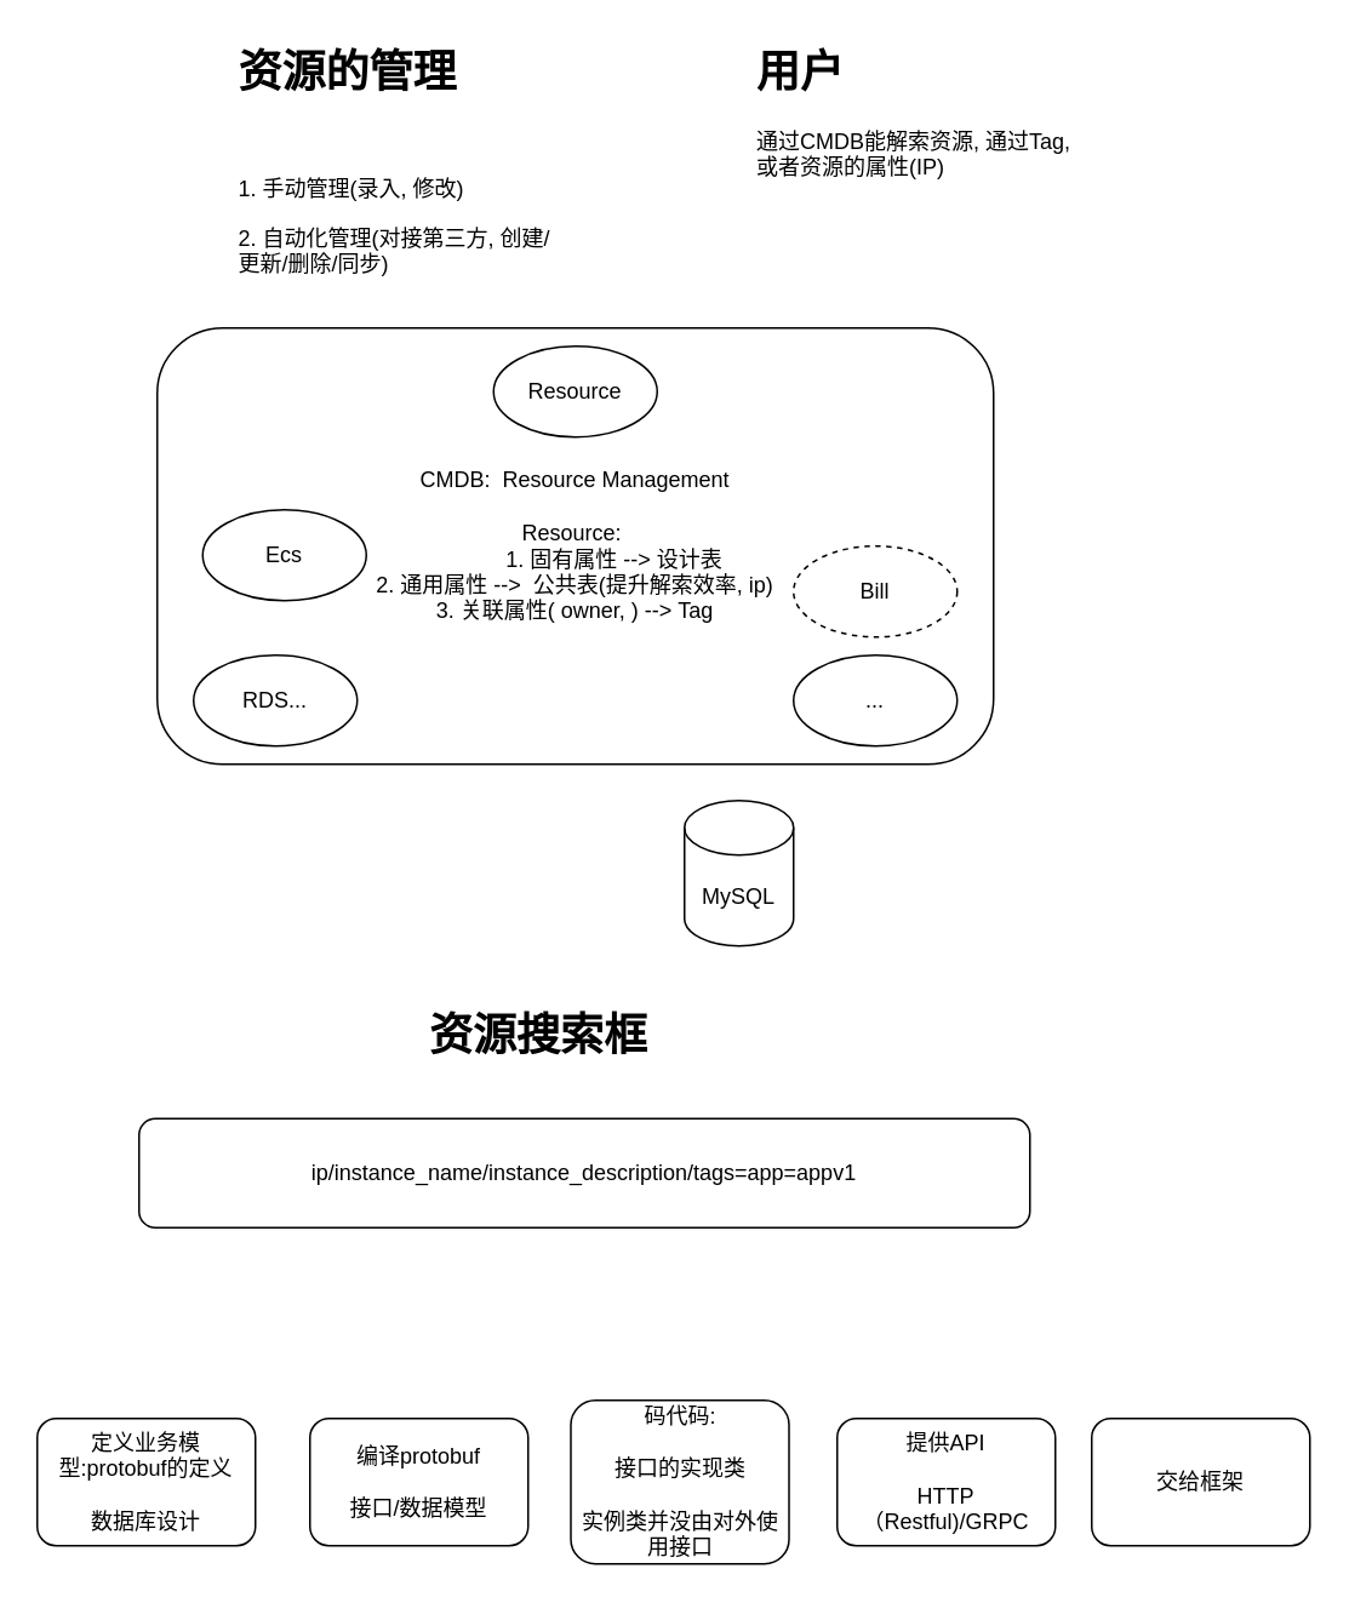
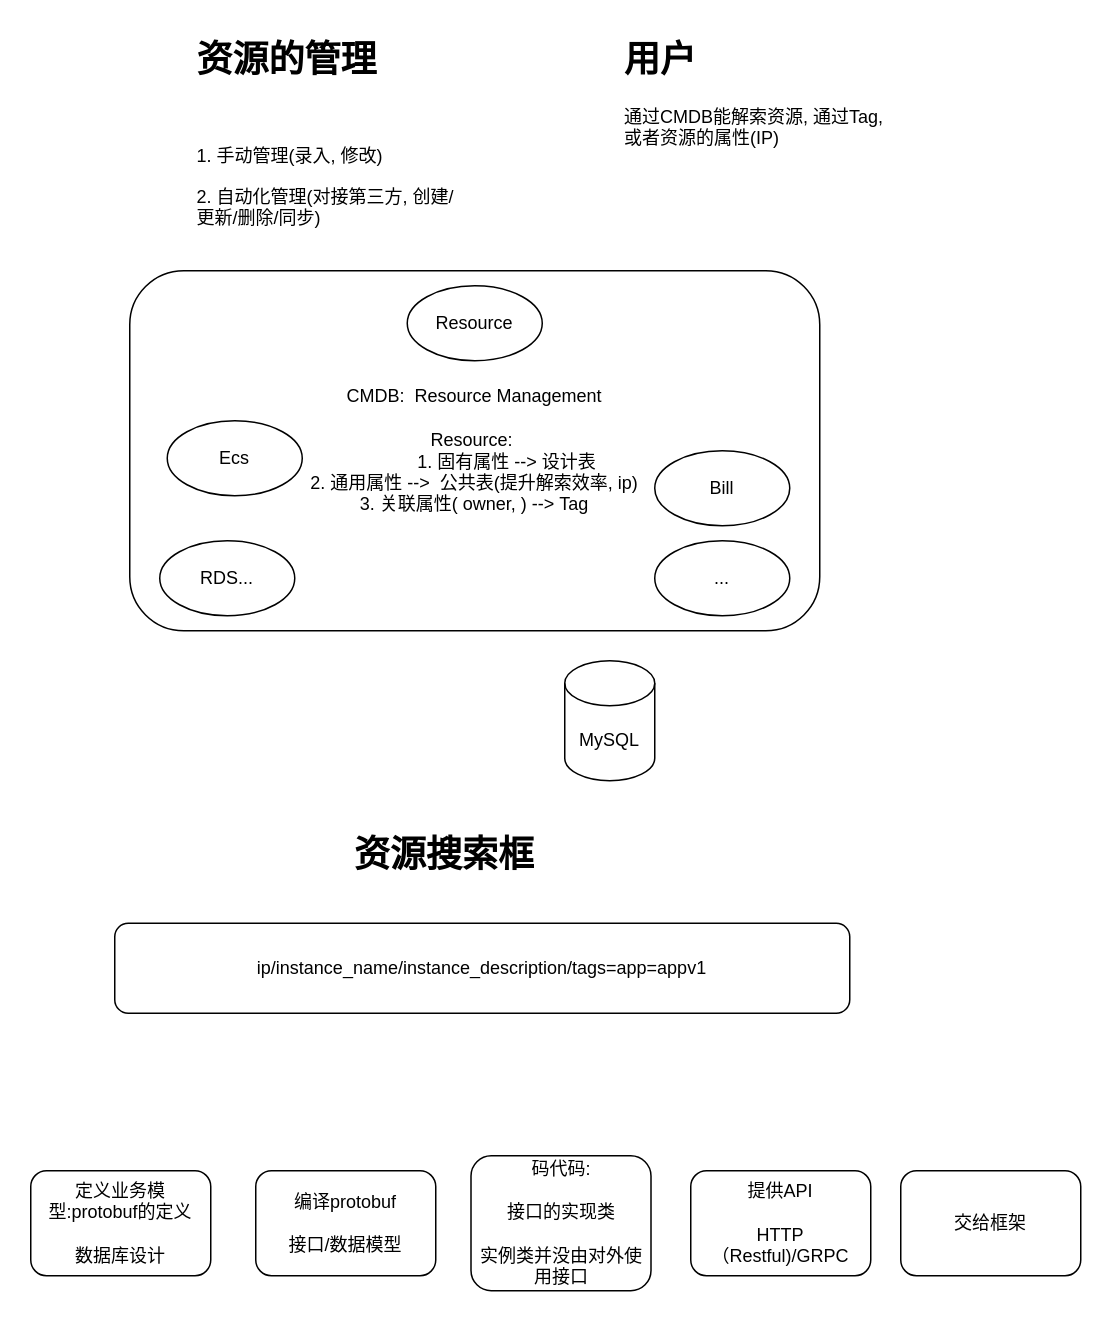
  <mxCell id="0" />
  <mxCell id="1" parent="0" />
  <mxCell id="2" value="CMDB:&amp;nbsp; Resource Management&lt;br&gt;&lt;br&gt;Resource:&amp;nbsp;&lt;br&gt;&amp;nbsp; &amp;nbsp; &amp;nbsp; &amp;nbsp; &amp;nbsp; &amp;nbsp; &amp;nbsp;1. 固有属性 --&amp;gt; 设计表&lt;br&gt;2. 通用属性 --&amp;gt;&amp;nbsp; 公共表(提升解索效率, ip)&lt;br&gt;3. 关联属性( owner, ) --&amp;gt; Tag" style="rounded=1;whiteSpace=wrap;html=1;" parent="1" vertex="1"><mxGeometry x="86" y="180" width="460" height="240" as="geometry" /></mxCell>
  <mxCell id="3" value="MySQL" style="shape=cylinder3;whiteSpace=wrap;html=1;boundedLbl=1;backgroundOutline=1;size=15;" parent="1" vertex="1"><mxGeometry x="376" y="440" width="60" height="80" as="geometry" /></mxCell>
  <mxCell id="4" value="Ecs" style="ellipse;whiteSpace=wrap;html=1;" parent="1" vertex="1"><mxGeometry x="111" y="280" width="90" height="50" as="geometry" /></mxCell>
- <mxCell id="5" value="Bill" style="ellipse;whiteSpace=wrap;html=1;dashed=1;" parent="1" vertex="1"><mxGeometry x="436" y="300" width="90" height="50" as="geometry" /></mxCell>
+ <mxCell id="5" value="Bill" style="ellipse;whiteSpace=wrap;html=1;" parent="1" vertex="1"><mxGeometry x="436" y="300" width="90" height="50" as="geometry" /></mxCell>
  <mxCell id="6" value="RDS..." style="ellipse;whiteSpace=wrap;html=1;" parent="1" vertex="1"><mxGeometry x="106" y="360" width="90" height="50" as="geometry" /></mxCell>
  <mxCell id="7" value="..." style="ellipse;whiteSpace=wrap;html=1;" parent="1" vertex="1"><mxGeometry x="436" y="360" width="90" height="50" as="geometry" /></mxCell>
  <mxCell id="8" value="&lt;h1&gt;用户&lt;/h1&gt;&lt;p&gt;通过CMDB能解索资源, 通过Tag, 或者资源的属性(IP)&lt;/p&gt;" style="text;html=1;strokeColor=none;fillColor=none;spacing=5;spacingTop=-20;whiteSpace=wrap;overflow=hidden;rounded=0;" parent="1" vertex="1"><mxGeometry x="411" y="20" width="190" height="120" as="geometry" /></mxCell>
  <mxCell id="9" value="&lt;h1&gt;资源的管理&lt;/h1&gt;&lt;p&gt;&lt;br&gt;&lt;/p&gt;&lt;p&gt;1. 手动管理(录入, 修改)&lt;br&gt;&lt;/p&gt;&lt;p&gt;2. 自动化管理(对接第三方, 创建/更新/删除/同步)&lt;/p&gt;" style="text;html=1;strokeColor=none;fillColor=none;spacing=5;spacingTop=-20;whiteSpace=wrap;overflow=hidden;rounded=0;" parent="1" vertex="1"><mxGeometry x="126" y="20" width="190" height="140" as="geometry" /></mxCell>
  <mxCell id="10" value="ip/instance_name/instance_description/tags=app=appv1" style="rounded=1;whiteSpace=wrap;html=1;" vertex="1" parent="1"><mxGeometry x="76" y="615" width="490" height="60" as="geometry" /></mxCell>
  <mxCell id="11" value="&lt;h1&gt;资源搜索框&lt;/h1&gt;" style="text;html=1;strokeColor=none;fillColor=none;spacing=5;spacingTop=-20;whiteSpace=wrap;overflow=hidden;rounded=0;" vertex="1" parent="1"><mxGeometry x="231" y="550" width="180" height="45" as="geometry" /></mxCell>
  <mxCell id="12" value="定义业务模型:protobuf的定义&lt;br&gt;&lt;br&gt;数据库设计" style="rounded=1;whiteSpace=wrap;html=1;" vertex="1" parent="1"><mxGeometry x="20" y="780" width="120" height="70" as="geometry" /></mxCell>
  <mxCell id="13" value="编译protobuf&lt;br&gt;&lt;br&gt;接口/数据模型" style="rounded=1;whiteSpace=wrap;html=1;" vertex="1" parent="1"><mxGeometry x="170" y="780" width="120" height="70" as="geometry" /></mxCell>
  <mxCell id="14" value="码代码:&lt;br&gt;&lt;br&gt;接口的实现类&lt;br&gt;&lt;br&gt;实例类并没由对外使用接口" style="rounded=1;whiteSpace=wrap;html=1;" vertex="1" parent="1"><mxGeometry x="313.5" y="770" width="120" height="90" as="geometry" /></mxCell>
  <mxCell id="15" value="Resource" style="ellipse;whiteSpace=wrap;html=1;" vertex="1" parent="1"><mxGeometry x="271" y="190" width="90" height="50" as="geometry" /></mxCell>
  <mxCell id="16" value="提供API&lt;br&gt;&lt;br&gt;HTTP（Restful)/GRPC" style="rounded=1;whiteSpace=wrap;html=1;" vertex="1" parent="1"><mxGeometry x="460" y="780" width="120" height="70" as="geometry" /></mxCell>
  <mxCell id="17" value="交给框架" style="rounded=1;whiteSpace=wrap;html=1;" vertex="1" parent="1"><mxGeometry x="600" y="780" width="120" height="70" as="geometry" /></mxCell>
